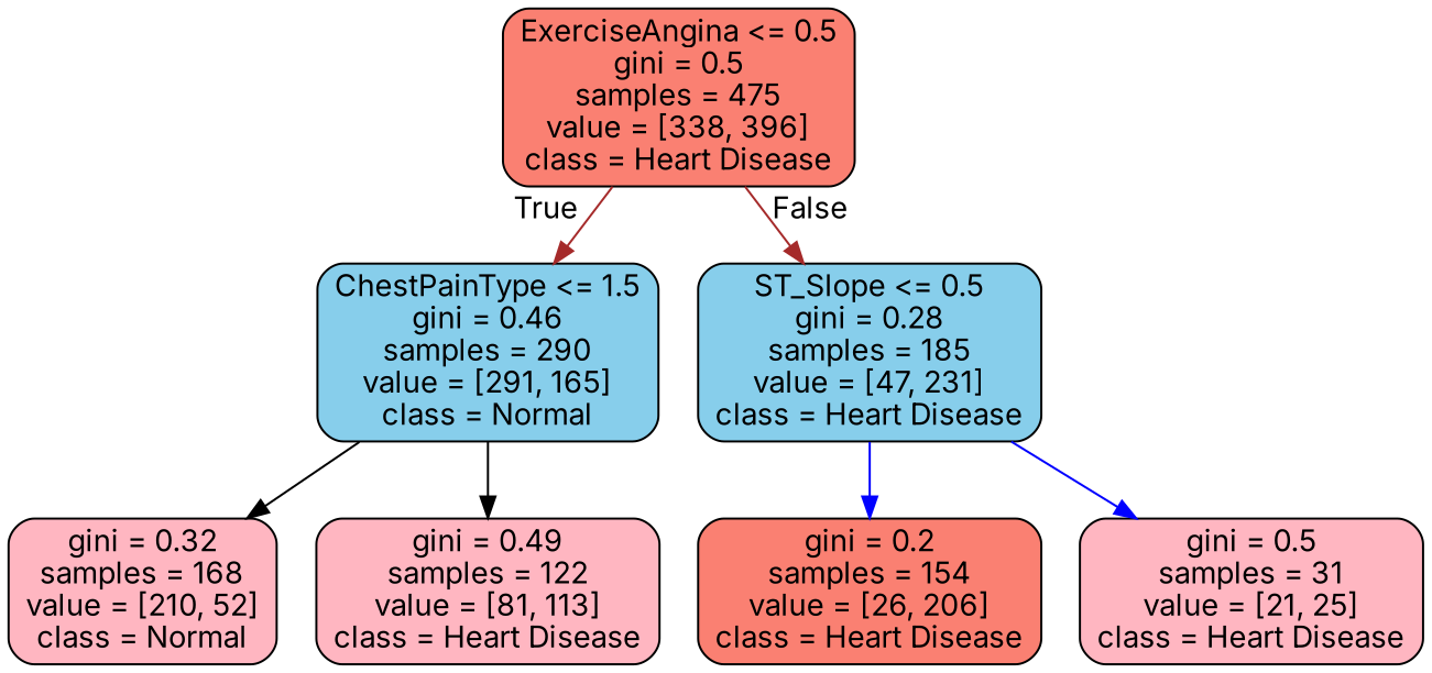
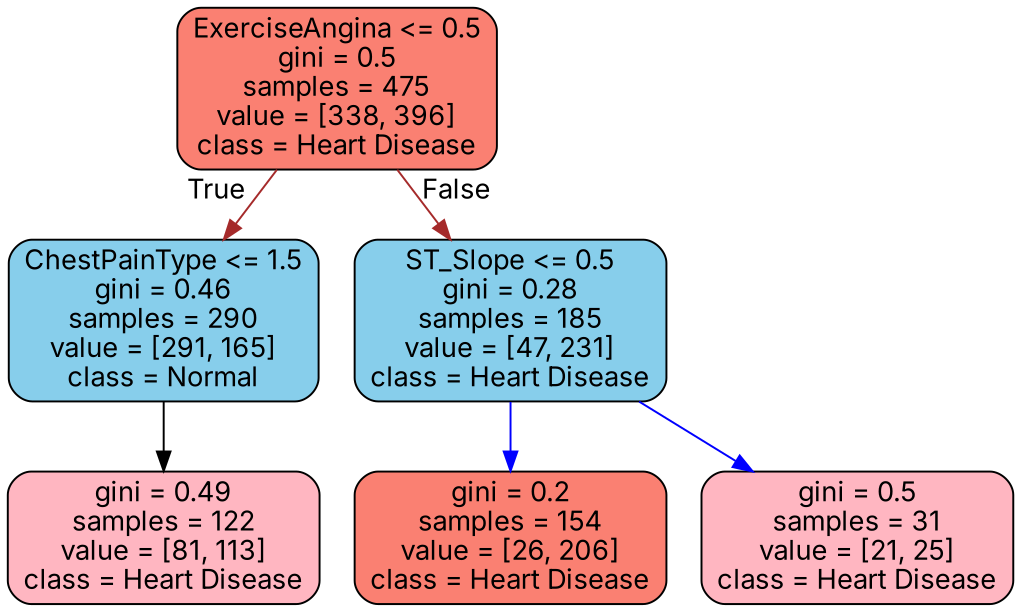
  digraph {
    fontname=Inter
    node [color=black fillcolor=lightpink fontname=Inter shape=box style="filled, rounded"]
    edge [fontname=Inter color=brown]
    n1 [fillcolor=salmon label="ExerciseAngina <= 0.5\ngini = 0.5\nsamples = 475\nvalue = [338, 396]\nclass = Heart Disease"]
    n2 [fillcolor=skyblue label="ChestPainType <= 1.5\ngini = 0.46\nsamples = 290\nvalue = [291, 165]\nclass = Normal"]
    n3 [fillcolor=skyblue label="ST_Slope <= 0.5\ngini = 0.28\nsamples = 185\nvalue = [47, 231]\nclass = Heart Disease"]
-   n4 [label="gini = 0.32\nsamples = 168\nvalue = [210, 52]\nclass = Normal"]
    n5 [label="gini = 0.49\nsamples = 122\nvalue = [81, 113]\nclass = Heart Disease"]
    n6 [fillcolor=salmon label="gini = 0.2\nsamples = 154\nvalue = [26, 206]\nclass = Heart Disease"]
    n7 [label="gini = 0.5\nsamples = 31\nvalue = [21, 25]\nclass = Heart Disease"]
    n1 -> n2 [headlabel=True labelangle=45 labeldistance=2.5]
    n1 -> n3 [headlabel=False labelangle=-45 labeldistance=2.5]
-   n2 -> n4 [color=black]
    n2 -> n5 [color=black]
    n3 -> n6 [color=blue]
    n3 -> n7 [color=blue]
  }
